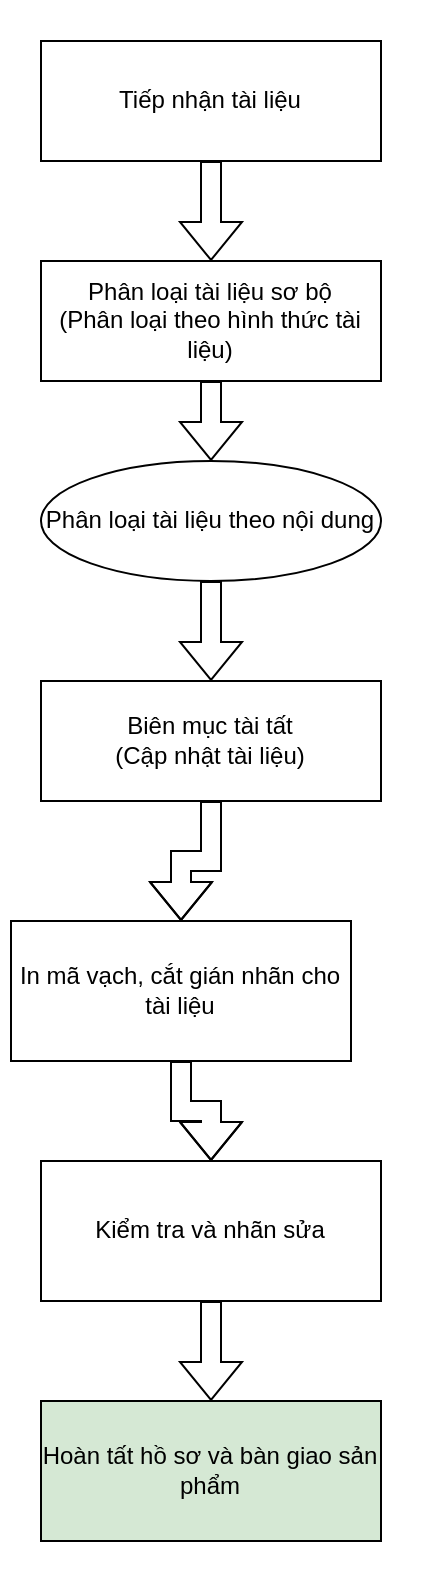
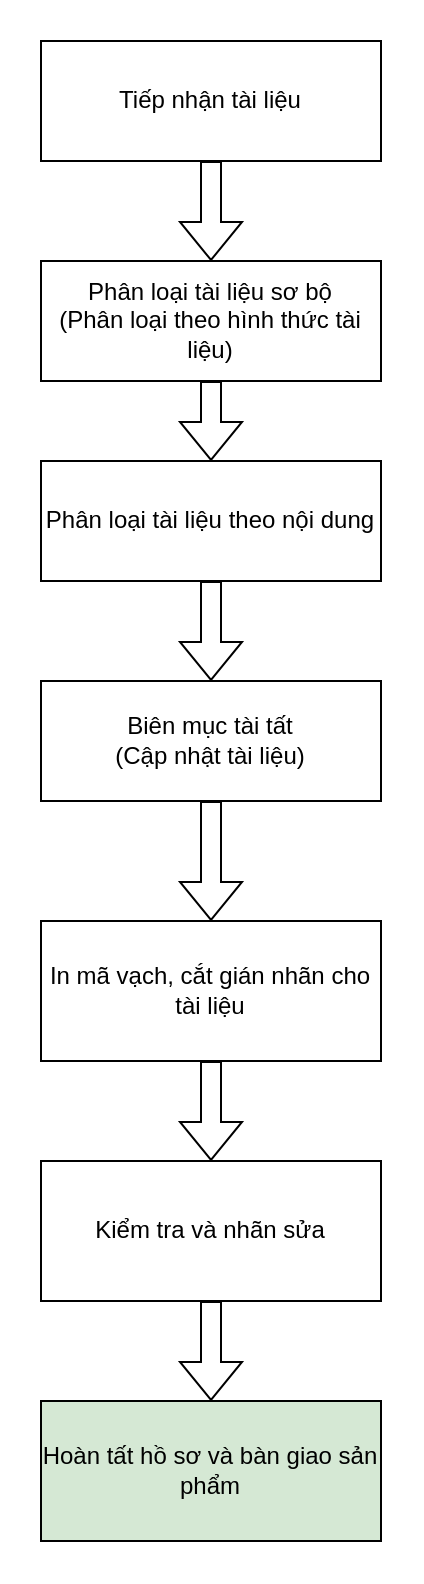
  <mxCell id="0" />
  <mxCell id="1" parent="0" />
  <mxCell id="2" value="" style="rounded=0;html=1;jettySize=auto;orthogonalLoop=1;fontSize=11;endArrow=block;endFill=0;strokeWidth=1;shadow=0;labelBackgroundColor=none;edgeStyle=orthogonalEdgeStyle;shape=flexArrow;entryX=0.5;entryY=0;entryDx=0;entryDy=0;" parent="1" source="3" target="5" edge="1"><mxGeometry relative="1" as="geometry"><mxPoint x="80" y="150" as="targetPoint" /></mxGeometry></mxCell>
  <mxCell id="3" value="Tiếp nhận tài liệu" style="rounded=0;whiteSpace=wrap;html=1;fontSize=12;glass=0;strokeWidth=1;shadow=0;gradientColor=none;" parent="1" vertex="1"><mxGeometry x="20" y="20" width="170" height="60" as="geometry" /></mxCell>
  <mxCell id="4" style="edgeStyle=orthogonalEdgeStyle;rounded=0;orthogonalLoop=1;jettySize=auto;html=1;entryX=0.5;entryY=0;entryDx=0;entryDy=0;shape=flexArrow;" edge="1" parent="1" source="5" target="7"><mxGeometry relative="1" as="geometry" /></mxCell>
  <mxCell id="5" value="Phân loại tài liệu sơ bộ&lt;div&gt;(Phân loại theo hình thức tài liệu)&lt;/div&gt;" style="rounded=0;whiteSpace=wrap;html=1;fontSize=12;glass=0;strokeWidth=1;shadow=0;" parent="1" vertex="1"><mxGeometry x="20" y="130" width="170" height="60" as="geometry" /></mxCell>
  <mxCell id="6" style="edgeStyle=orthogonalEdgeStyle;rounded=0;orthogonalLoop=1;jettySize=auto;html=1;entryX=0.5;entryY=0;entryDx=0;entryDy=0;shape=flexArrow;" edge="1" parent="1" source="7" target="9"><mxGeometry relative="1" as="geometry" /></mxCell>
- <mxCell id="7" value="Phân loại tài liệu theo nội dung" style="ellipse;whiteSpace=wrap;html=1;" parent="1" vertex="1"><mxGeometry x="20" y="230" width="170" height="60" as="geometry" /></mxCell>
+ <mxCell id="7" value="Phân loại tài liệu theo nội dung" style="rounded=0;whiteSpace=wrap;html=1;" parent="1" vertex="1"><mxGeometry x="20" y="230" width="170" height="60" as="geometry" /></mxCell>
  <mxCell id="8" style="edgeStyle=orthogonalEdgeStyle;rounded=0;orthogonalLoop=1;jettySize=auto;html=1;entryX=0.5;entryY=0;entryDx=0;entryDy=0;shape=flexArrow;" edge="1" parent="1" source="9" target="11"><mxGeometry relative="1" as="geometry" /></mxCell>
  <mxCell id="9" value="Biên mục tài tất&lt;div&gt;(Cập nhật tài liệu)&lt;/div&gt;" style="rounded=0;whiteSpace=wrap;html=1;" parent="1" vertex="1"><mxGeometry x="20" y="340" width="170" height="60" as="geometry" /></mxCell>
  <mxCell id="10" style="edgeStyle=orthogonalEdgeStyle;rounded=0;orthogonalLoop=1;jettySize=auto;html=1;entryX=0.5;entryY=0;entryDx=0;entryDy=0;shape=flexArrow;" edge="1" parent="1" source="11" target="13"><mxGeometry relative="1" as="geometry" /></mxCell>
- <mxCell id="11" value="In mã vạch, cắt gián nhãn cho tài liệu" style="rounded=0;whiteSpace=wrap;html=1;" vertex="1" parent="1"><mxGeometry x="5" y="460" width="170" height="70" as="geometry" /></mxCell>
+ <mxCell id="11" value="In mã vạch, cắt gián nhãn cho tài liệu" style="rounded=0;whiteSpace=wrap;html=1;" vertex="1" parent="1"><mxGeometry x="20" y="460" width="170" height="70" as="geometry" /></mxCell>
  <mxCell id="12" style="edgeStyle=orthogonalEdgeStyle;rounded=0;orthogonalLoop=1;jettySize=auto;html=1;entryX=0.5;entryY=0;entryDx=0;entryDy=0;shape=flexArrow;" edge="1" parent="1" source="13" target="14"><mxGeometry relative="1" as="geometry" /></mxCell>
  <mxCell id="13" value="Kiểm tra và nhãn sửa" style="rounded=0;whiteSpace=wrap;html=1;" vertex="1" parent="1"><mxGeometry x="20" y="580" width="170" height="70" as="geometry" /></mxCell>
  <mxCell id="14" value="Hoàn tất hồ sơ và bàn giao sản phẩm" style="rounded=0;whiteSpace=wrap;html=1;fillColor=#d5e8d4;" vertex="1" parent="1"><mxGeometry x="20" y="700" width="170" height="70" as="geometry" /></mxCell>
